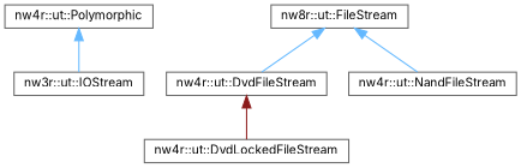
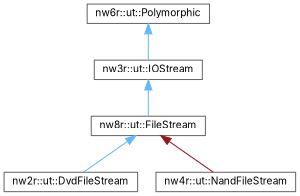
  digraph {
    fontname=Inter
    rankdir=TB
    node [color=grey40 fillcolor=white fontname=Inter fontsize=10 shape=box style=filled]
    edge [color=steelblue1 dir=back fontname=Inter fontsize=10 labelfontname=FreeMono labelfontsize=10 style=solid]
-   n1 [height=0.2 label="nw4r::ut::Polymorphic" width=0.4]
+   n1 [height=0.2 label="nw6r::ut::Polymorphic" width=0.4]
    n2 [height=0.2 label="nw3r::ut::IOStream" width=0.4]
    n3 [height=0.2 label="nw8r::ut::FileStream" width=0.4]
-   n4 [height=0.2 label="nw4r::ut::DvdFileStream" width=0.4]
+   n4 [height=0.2 label="nw2r::ut::DvdFileStream" width=0.4]
    n5 [height=0.2 label="nw4r::ut::NandFileStream" width=0.4]
-   n6 [height=0.2 label="nw4r::ut::DvdLockedFileStream" width=0.4]
    n1 -> n2
+   n2 -> n3
    n3 -> n4
-   n3 -> n5
-   n4 -> n6 [color=firebrick4]
+   n3 -> n5 [color=firebrick4]
  }
